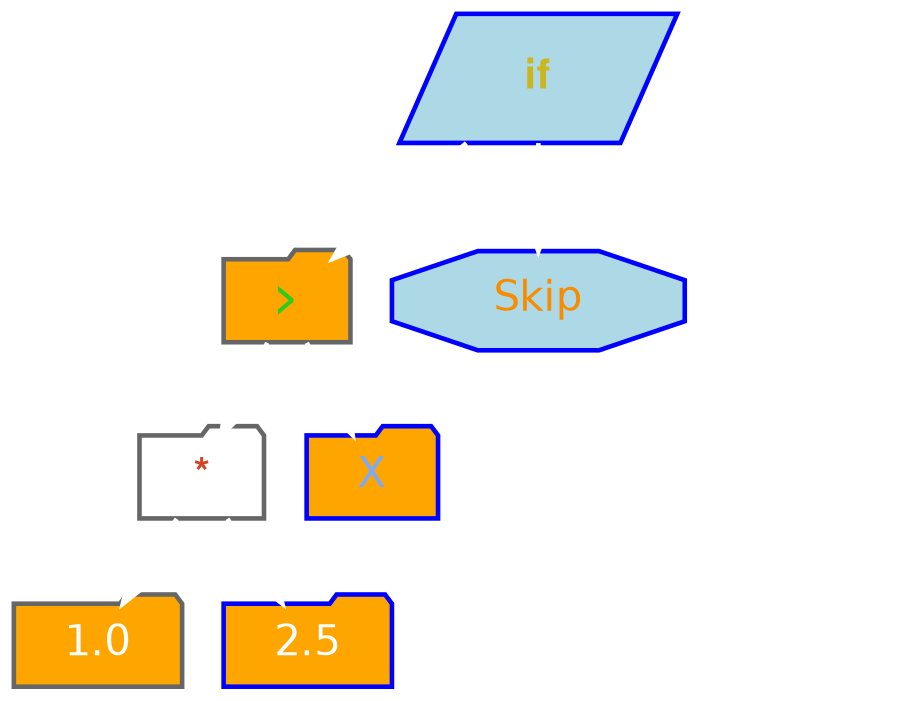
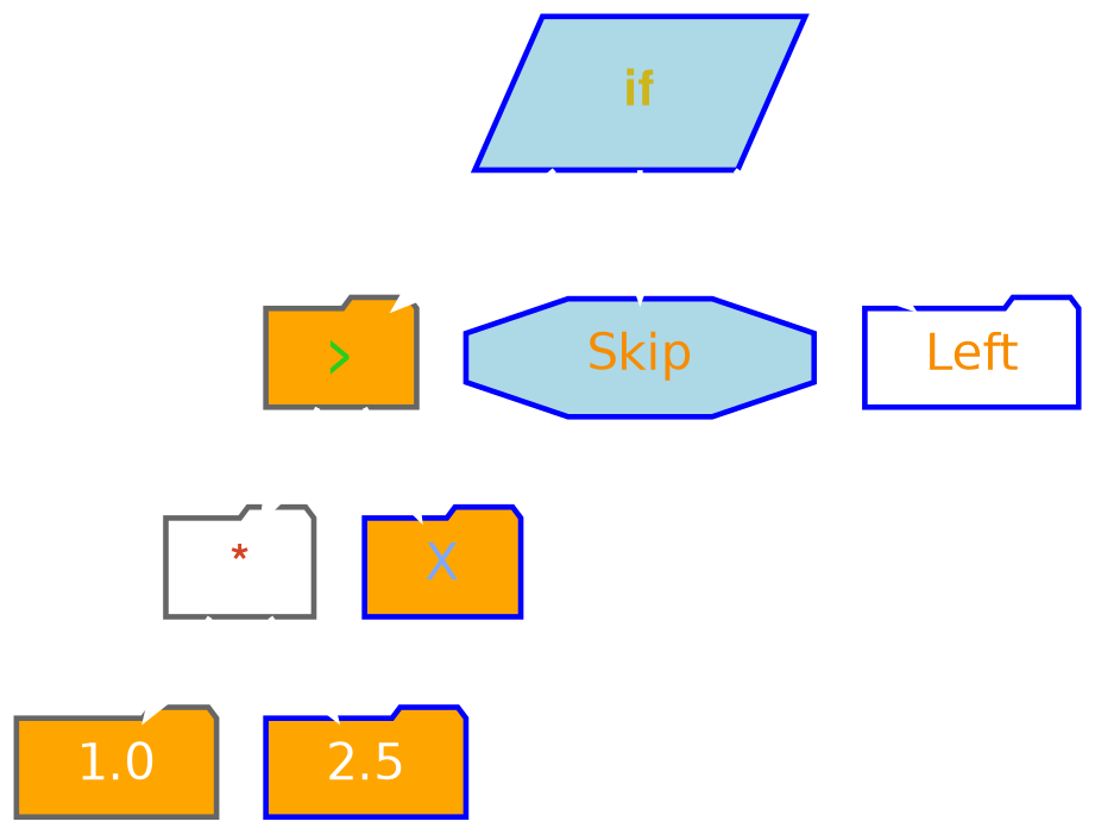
  digraph {
    fontcolor=white
    node [color=blue fillcolor=orange fontcolor="#F78C00" fontname=helvetica fontsize=18 margin="0.31,0.055" penwidth=2.0 style=filled shape=folder]
    edge [color=white fontcolor=white fontname=helvetica fontsize=10 penwidth=2.0]
    if [fillcolor=lightblue fontcolor="#CCB51D" fontname="helvetica bold" shape=parallelogram]
    ">" [color=gray40 fontcolor="#2BCC1D" fontname="helvetica bold"]
    Skip [fillcolor=lightblue shape=octagon]
+   Left [fillcolor=white]
    "*" [color=gray40 fillcolor=white fontcolor="#D44424" fontname="helvetica bold"]
    X [fontcolor="#7AA9FF"]
    1.0 [color=gray40 fontcolor=white]
    2.5 [fontcolor=white]
    if -> ">" [label=cond]
    if -> Skip [label=then]
+   if -> Left [label=else]
    ">" -> "*"
    ">" -> X
    "*" -> 1.0
    "*" -> 2.5
  }
